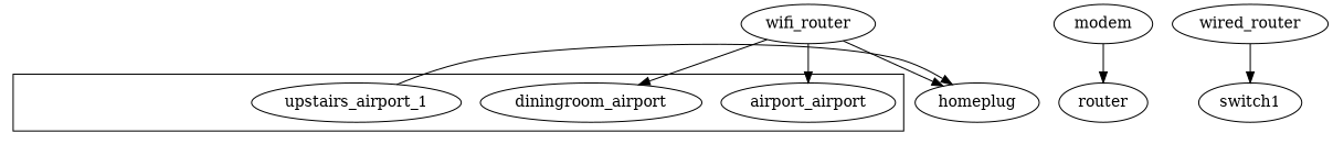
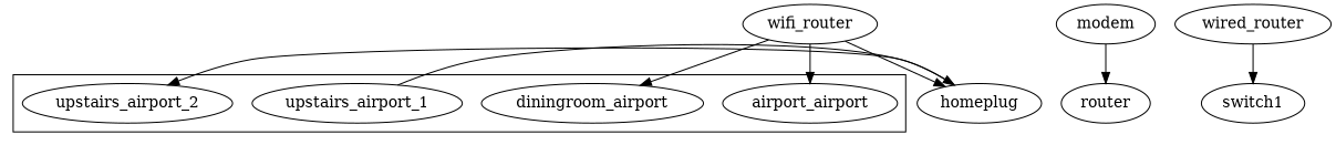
  digraph {
    n1 [label=airport_airport]
    diningroom_airport
    upstairs_airport_1
+   upstairs_airport_2
    homeplug
    modem
    router
    wired_router
    switch1
    wifi_router
    subgraph cluster_1 {
    }
    subgraph cluster_2 {
      n1
      diningroom_airport
      upstairs_airport_1
+     upstairs_airport_2
    }
    upstairs_airport_1 -> homeplug
+   homeplug -> upstairs_airport_2
    modem -> router
    wired_router -> switch1
    wifi_router -> n1
    wifi_router -> diningroom_airport
    wifi_router -> homeplug
  }
